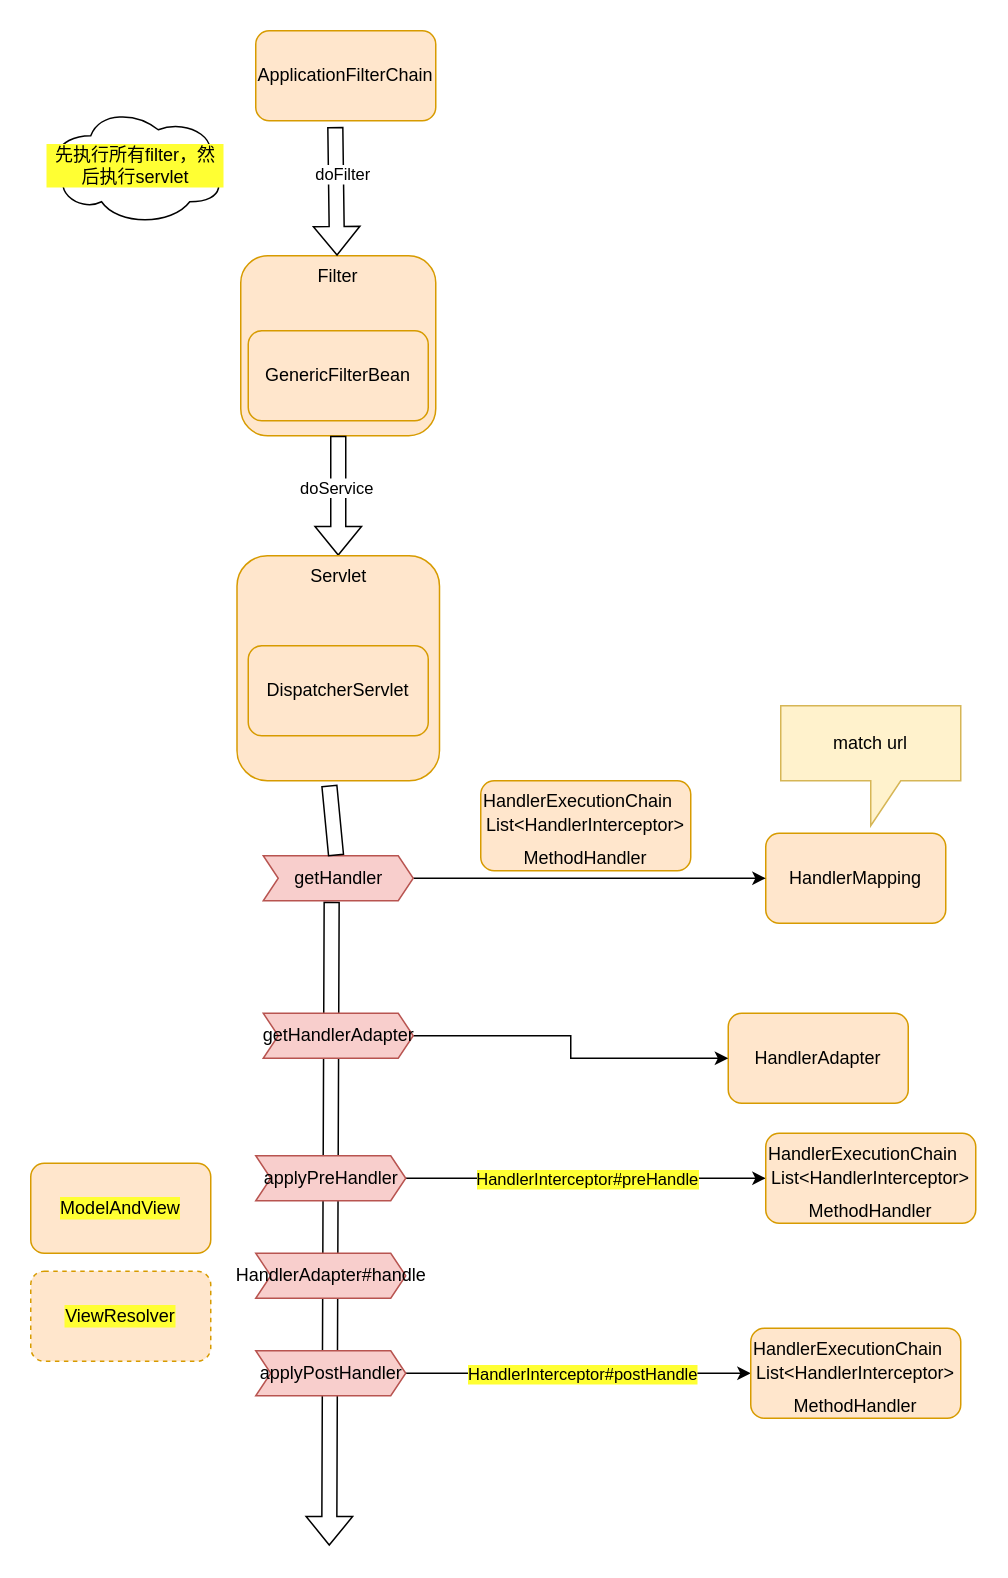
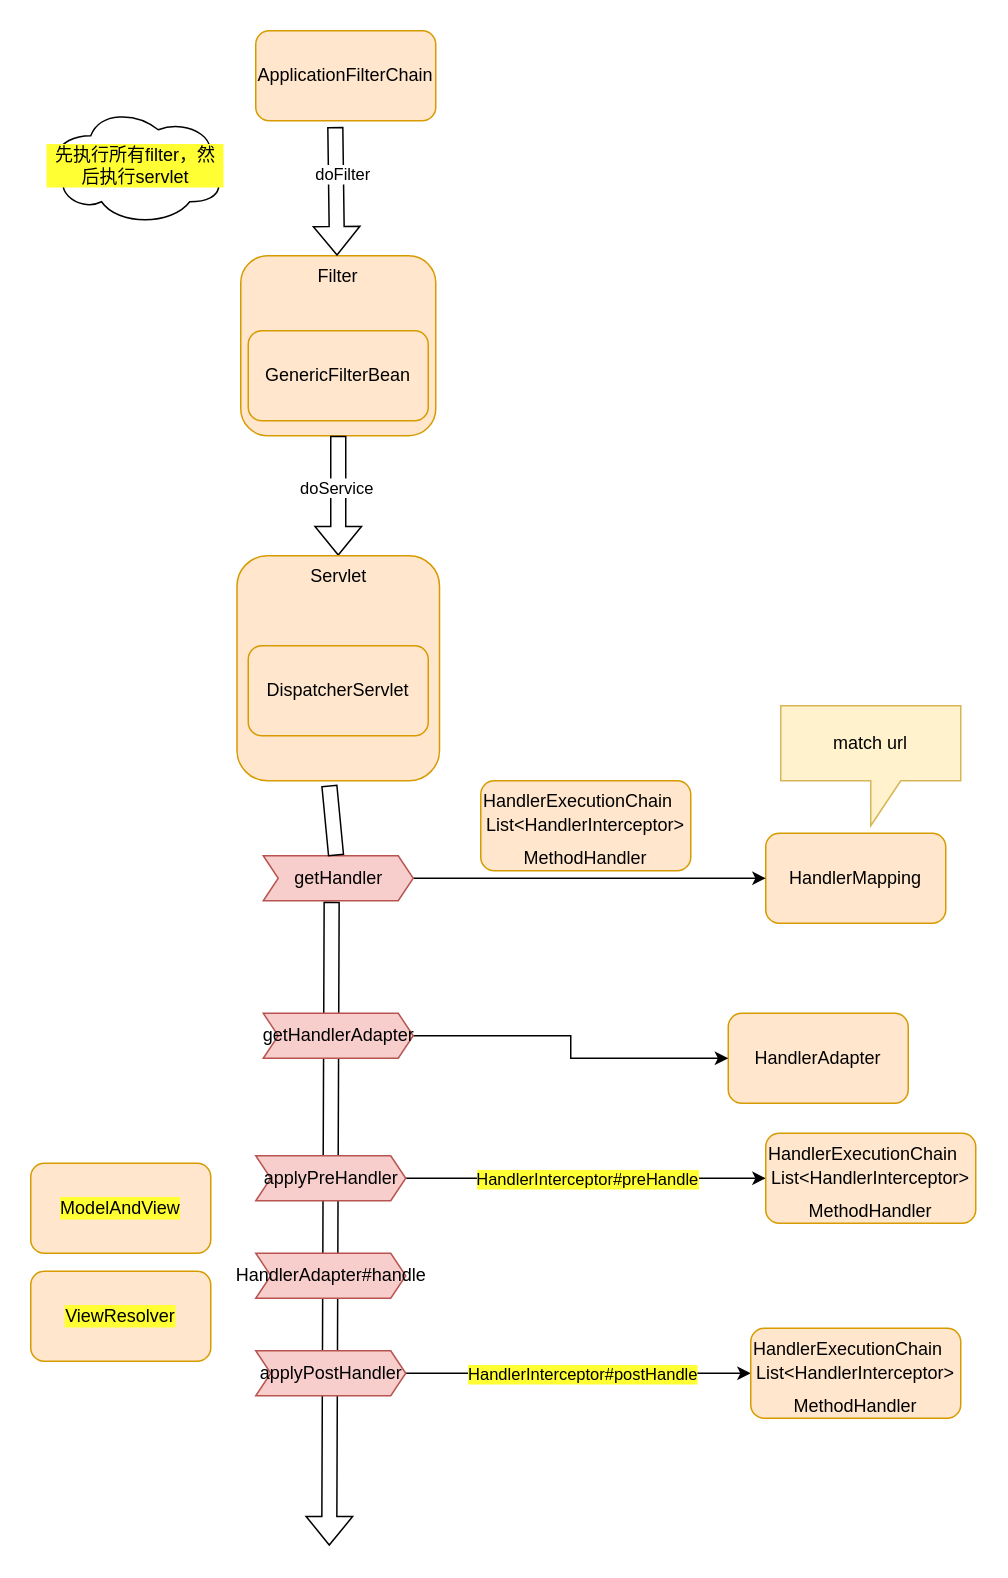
  <mxCell id="0" />
  <mxCell id="1" parent="0" />
  <mxCell id="2" value="ApplicationFilterChain" style="rounded=1;whiteSpace=wrap;fillColor=#ffe6cc;strokeColor=#d79b00;html=1;" vertex="1" parent="1"><mxGeometry x="170" y="20" width="120" height="60" as="geometry" /></mxCell>
  <mxCell id="3" value="Filter" style="rounded=1;whiteSpace=wrap;fillColor=#ffe6cc;strokeColor=#d79b00;verticalAlign=top;html=1;" vertex="1" parent="1"><mxGeometry x="160" y="170" width="130" height="120" as="geometry" /></mxCell>
  <mxCell id="4" value="GenericFilterBean" style="rounded=1;whiteSpace=wrap;fillColor=#ffe6cc;strokeColor=#d79b00;html=1;" vertex="1" parent="1"><mxGeometry x="165" y="220" width="120" height="60" as="geometry" /></mxCell>
  <mxCell id="5" value="" style="shape=flexArrow;endArrow=classic;rounded=0;exitX=0.442;exitY=1.067;exitDx=0;exitDy=0;exitPerimeter=0;html=1;" edge="1" parent="1" source="2" target="3"><mxGeometry width="50" height="50" relative="1" as="geometry"><mxPoint x="460" y="370" as="sourcePoint" /><mxPoint x="510" y="320" as="targetPoint" /></mxGeometry></mxCell>
  <mxCell id="6" value="doFilter" style="edgeLabel;align=center;verticalAlign=middle;resizable=0;points=[];html=1;" vertex="1" connectable="0" parent="5"><mxGeometry x="-0.262" y="4" relative="1" as="geometry"><mxPoint as="offset" /></mxGeometry></mxCell>
  <mxCell id="7" value="" style="shape=flexArrow;endArrow=classic;rounded=0;exitX=0.5;exitY=1;exitDx=0;exitDy=0;html=1;" edge="1" parent="1" source="3" target="9"><mxGeometry width="50" height="50" relative="1" as="geometry"><mxPoint x="230" y="390" as="sourcePoint" /><mxPoint x="225" y="360" as="targetPoint" /></mxGeometry></mxCell>
  <mxCell id="8" value="doService" style="edgeLabel;align=center;verticalAlign=middle;resizable=0;points=[];html=1;" vertex="1" connectable="0" parent="7"><mxGeometry x="-0.15" y="-2" relative="1" as="geometry"><mxPoint as="offset" /></mxGeometry></mxCell>
  <mxCell id="9" value="Servlet" style="rounded=1;whiteSpace=wrap;fillColor=#ffe6cc;strokeColor=#d79b00;align=center;verticalAlign=top;html=1;" vertex="1" parent="1"><mxGeometry x="157.5" y="370" width="135" height="150" as="geometry" /></mxCell>
  <mxCell id="10" value="DispatcherServlet" style="rounded=1;whiteSpace=wrap;fillColor=#ffe6cc;strokeColor=#d79b00;html=1;" vertex="1" parent="1"><mxGeometry x="165" y="430" width="120" height="60" as="geometry" /></mxCell>
  <mxCell id="11" value="HandlerMapping" style="rounded=1;whiteSpace=wrap;fillColor=#ffe6cc;strokeColor=#d79b00;html=1;" vertex="1" parent="1"><mxGeometry x="510" y="555" width="120" height="60" as="geometry" /></mxCell>
  <mxCell id="12" value="HandlerAdapter" style="rounded=1;whiteSpace=wrap;fillColor=#ffe6cc;strokeColor=#d79b00;html=1;" vertex="1" parent="1"><mxGeometry x="485" y="675" width="120" height="60" as="geometry" /></mxCell>
  <mxCell id="13" value="" style="shape=flexArrow;endArrow=classic;rounded=0;exitX=0.456;exitY=1.02;exitDx=0;exitDy=0;exitPerimeter=0;startArrow=none;html=1;" edge="1" parent="1" source="15"><mxGeometry width="50" height="50" relative="1" as="geometry"><mxPoint x="460" y="590" as="sourcePoint" /><mxPoint x="219" y="1030" as="targetPoint" /></mxGeometry></mxCell>
  <mxCell id="14" value="" style="edgeStyle=orthogonalEdgeStyle;rounded=0;orthogonalLoop=1;jettySize=auto;html=1;" edge="1" parent="1" source="15" target="11"><mxGeometry relative="1" as="geometry" /></mxCell>
  <mxCell id="15" value="getHandler" style="shadow=0;dashed=0;align=center;verticalAlign=middle;shape=mxgraph.arrows2.arrow;dy=0;dx=10;notch=10;fillColor=#f8cecc;strokeColor=#b85450;html=1;" vertex="1" parent="1"><mxGeometry x="175" y="570" width="100" height="30" as="geometry" /></mxCell>
  <mxCell id="16" value="" style="shape=flexArrow;endArrow=none;rounded=0;exitX=0.456;exitY=1.02;exitDx=0;exitDy=0;exitPerimeter=0;html=1;" edge="1" parent="1" source="9" target="15"><mxGeometry width="50" height="50" relative="1" as="geometry"><mxPoint x="219.06" y="523" as="sourcePoint" /><mxPoint x="219" y="810" as="targetPoint" /></mxGeometry></mxCell>
  <mxCell id="17" value="" style="group;html=1;" vertex="1" connectable="0" parent="1"><mxGeometry x="320" y="520" width="140" height="60" as="geometry" /></mxCell>
  <mxCell id="18" value="HandlerExecutionChain" style="rounded=1;whiteSpace=wrap;fillColor=#ffe6cc;strokeColor=#d79b00;verticalAlign=top;align=left;flipH=0;flipV=0;container=0;html=1;" vertex="1" parent="17"><mxGeometry width="140" height="60" as="geometry" /></mxCell>
  <mxCell id="19" value="List&amp;lt;HandlerInterceptor&amp;gt;" style="text;strokeColor=none;fillColor=none;align=center;verticalAlign=middle;whiteSpace=wrap;rounded=0;container=0;html=1;" vertex="1" parent="17"><mxGeometry x="40" y="21.814" width="60" height="16.364" as="geometry" /></mxCell>
  <mxCell id="20" value="MethodHandler" style="text;strokeColor=none;fillColor=none;align=center;verticalAlign=middle;whiteSpace=wrap;rounded=0;container=0;html=1;" vertex="1" parent="17"><mxGeometry x="40" y="43.636" width="60" height="16.364" as="geometry" /></mxCell>
  <mxCell id="21" value="match url" style="shape=callout;whiteSpace=wrap;perimeter=calloutPerimeter;html=1;fillColor=#fff2cc;strokeColor=#d6b656;" vertex="1" parent="1"><mxGeometry x="520" y="470" width="120" height="80" as="geometry" /></mxCell>
  <mxCell id="22" value="" style="edgeStyle=orthogonalEdgeStyle;rounded=0;orthogonalLoop=1;jettySize=auto;entryX=0;entryY=0.5;entryDx=0;entryDy=0;html=1;" edge="1" parent="1" source="23" target="12"><mxGeometry relative="1" as="geometry" /></mxCell>
  <mxCell id="23" value="getHandlerAdapter" style="shadow=0;dashed=0;align=center;verticalAlign=middle;shape=mxgraph.arrows2.arrow;dy=0;dx=10;notch=10;fillColor=#f8cecc;strokeColor=#b85450;html=1;" vertex="1" parent="1"><mxGeometry x="175" y="675" width="100" height="30" as="geometry" /></mxCell>
  <mxCell id="24" value="" style="edgeStyle=orthogonalEdgeStyle;rounded=0;orthogonalLoop=1;jettySize=auto;html=1;" edge="1" parent="1" source="26" target="28"><mxGeometry relative="1" as="geometry" /></mxCell>
  <mxCell id="25" value="HandlerInterceptor#preHandle" style="edgeLabel;align=center;verticalAlign=middle;resizable=0;points=[];labelBackgroundColor=#FFFF33;html=1;" vertex="1" connectable="0" parent="24"><mxGeometry x="-0.425" y="-1" relative="1" as="geometry"><mxPoint x="51" y="-1" as="offset" /></mxGeometry></mxCell>
  <mxCell id="26" value="applyPreHandler" style="shadow=0;dashed=0;align=center;verticalAlign=middle;shape=mxgraph.arrows2.arrow;dy=0;dx=10;notch=10;fillColor=#f8cecc;strokeColor=#b85450;html=1;" vertex="1" parent="1"><mxGeometry x="170" y="770" width="100" height="30" as="geometry" /></mxCell>
  <mxCell id="27" value="" style="group;html=1;" vertex="1" connectable="0" parent="1"><mxGeometry x="510" y="755" width="140" height="60" as="geometry" /></mxCell>
  <mxCell id="28" value="HandlerExecutionChain" style="rounded=1;whiteSpace=wrap;fillColor=#ffe6cc;strokeColor=#d79b00;verticalAlign=top;align=left;flipH=0;flipV=0;container=0;html=1;" vertex="1" parent="27"><mxGeometry width="140" height="60" as="geometry" /></mxCell>
  <mxCell id="29" value="List&amp;lt;HandlerInterceptor&amp;gt;" style="text;strokeColor=none;fillColor=none;align=center;verticalAlign=middle;whiteSpace=wrap;rounded=0;container=0;html=1;" vertex="1" parent="27"><mxGeometry x="40" y="21.814" width="60" height="16.364" as="geometry" /></mxCell>
  <mxCell id="30" value="MethodHandler" style="text;strokeColor=none;fillColor=none;align=center;verticalAlign=middle;whiteSpace=wrap;rounded=0;container=0;html=1;" vertex="1" parent="27"><mxGeometry x="40" y="43.636" width="60" height="16.364" as="geometry" /></mxCell>
  <mxCell id="31" value="HandlerAdapter#handle" style="shadow=0;dashed=0;align=center;verticalAlign=middle;shape=mxgraph.arrows2.arrow;dy=0;dx=10;notch=10;fillColor=#f8cecc;strokeColor=#b85450;html=1;" vertex="1" parent="1"><mxGeometry x="170" y="835" width="100" height="30" as="geometry" /></mxCell>
  <mxCell id="32" value="" style="edgeStyle=orthogonalEdgeStyle;rounded=0;orthogonalLoop=1;jettySize=auto;html=1;" edge="1" parent="1" source="34" target="36"><mxGeometry relative="1" as="geometry" /></mxCell>
  <mxCell id="33" value="HandlerInterceptor#postHandle" style="edgeLabel;align=center;verticalAlign=middle;resizable=0;points=[];labelBackgroundColor=#FFFF33;html=1;" vertex="1" connectable="0" parent="32"><mxGeometry x="-0.425" y="-1" relative="1" as="geometry"><mxPoint x="51" y="-1" as="offset" /></mxGeometry></mxCell>
  <mxCell id="34" value="applyPostHandler" style="shadow=0;dashed=0;align=center;verticalAlign=middle;shape=mxgraph.arrows2.arrow;dy=0;dx=10;notch=10;fillColor=#f8cecc;strokeColor=#b85450;html=1;" vertex="1" parent="1"><mxGeometry x="170" y="900" width="100" height="30" as="geometry" /></mxCell>
  <mxCell id="35" value="" style="group;html=1;" vertex="1" connectable="0" parent="1"><mxGeometry x="500" y="885" width="140" height="60" as="geometry" /></mxCell>
  <mxCell id="36" value="HandlerExecutionChain" style="rounded=1;whiteSpace=wrap;fillColor=#ffe6cc;strokeColor=#d79b00;verticalAlign=top;align=left;flipH=0;flipV=0;container=0;html=1;" vertex="1" parent="35"><mxGeometry width="140" height="60" as="geometry" /></mxCell>
  <mxCell id="37" value="List&amp;lt;HandlerInterceptor&amp;gt;" style="text;strokeColor=none;fillColor=none;align=center;verticalAlign=middle;whiteSpace=wrap;rounded=0;container=0;html=1;" vertex="1" parent="35"><mxGeometry x="40" y="21.814" width="60" height="16.364" as="geometry" /></mxCell>
  <mxCell id="38" value="MethodHandler" style="text;strokeColor=none;fillColor=none;align=center;verticalAlign=middle;whiteSpace=wrap;rounded=0;container=0;html=1;" vertex="1" parent="35"><mxGeometry x="40" y="43.636" width="60" height="16.364" as="geometry" /></mxCell>
  <mxCell id="39" value="先执行所有filter，然后执行servlet" style="ellipse;shape=cloud;whiteSpace=wrap;html=1;labelBackgroundColor=#FFFF33;" vertex="1" parent="1"><mxGeometry x="30" y="70" width="120" height="80" as="geometry" /></mxCell>
  <mxCell id="40" value="ModelAndView" style="rounded=1;whiteSpace=wrap;html=1;labelBackgroundColor=#FFFF33;fillColor=#ffe6cc;strokeColor=#d79b00;" vertex="1" parent="1"><mxGeometry x="20" y="775" width="120" height="60" as="geometry" /></mxCell>
- <mxCell id="41" value="ViewResolver" style="rounded=1;whiteSpace=wrap;html=1;labelBackgroundColor=#FFFF33;fillColor=#ffe6cc;strokeColor=#d79b00;dashed=1;" vertex="1" parent="1"><mxGeometry x="20" y="847" width="120" height="60" as="geometry" /></mxCell>
+ <mxCell id="41" value="ViewResolver" style="rounded=1;whiteSpace=wrap;html=1;labelBackgroundColor=#FFFF33;fillColor=#ffe6cc;strokeColor=#d79b00;" vertex="1" parent="1"><mxGeometry x="20" y="847" width="120" height="60" as="geometry" /></mxCell>
